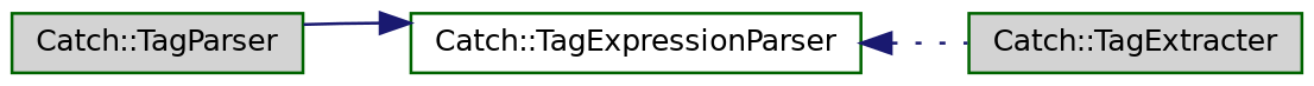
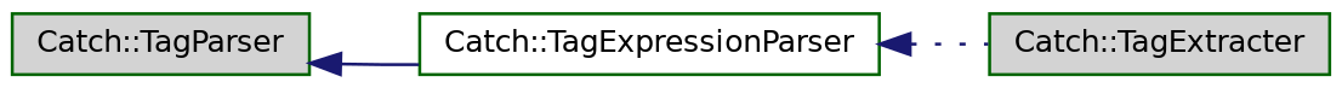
  digraph {
    rankdir=LR
    node [color=darkgreen fillcolor=lightgrey fontname=Helvetica fontsize=10 shape=record style=filled]
    edge [color=midnightblue dir=back fontname=Helvetica fontsize=10 labelfontname=Helvetica labelfontsize=10]
    n1 [height=0.2 label="Catch::TagParser" width=0.4]
    n2 [fillcolor=white height=0.2 label="Catch::TagExpressionParser" width=0.4]
    n3 [height=0.2 label="Catch::TagExtracter" width=0.4]
-   n2 -> n1 [style=solid]
+   n1 -> n2 [style=solid]
    n2 -> n3 [style=dotted]
  }
